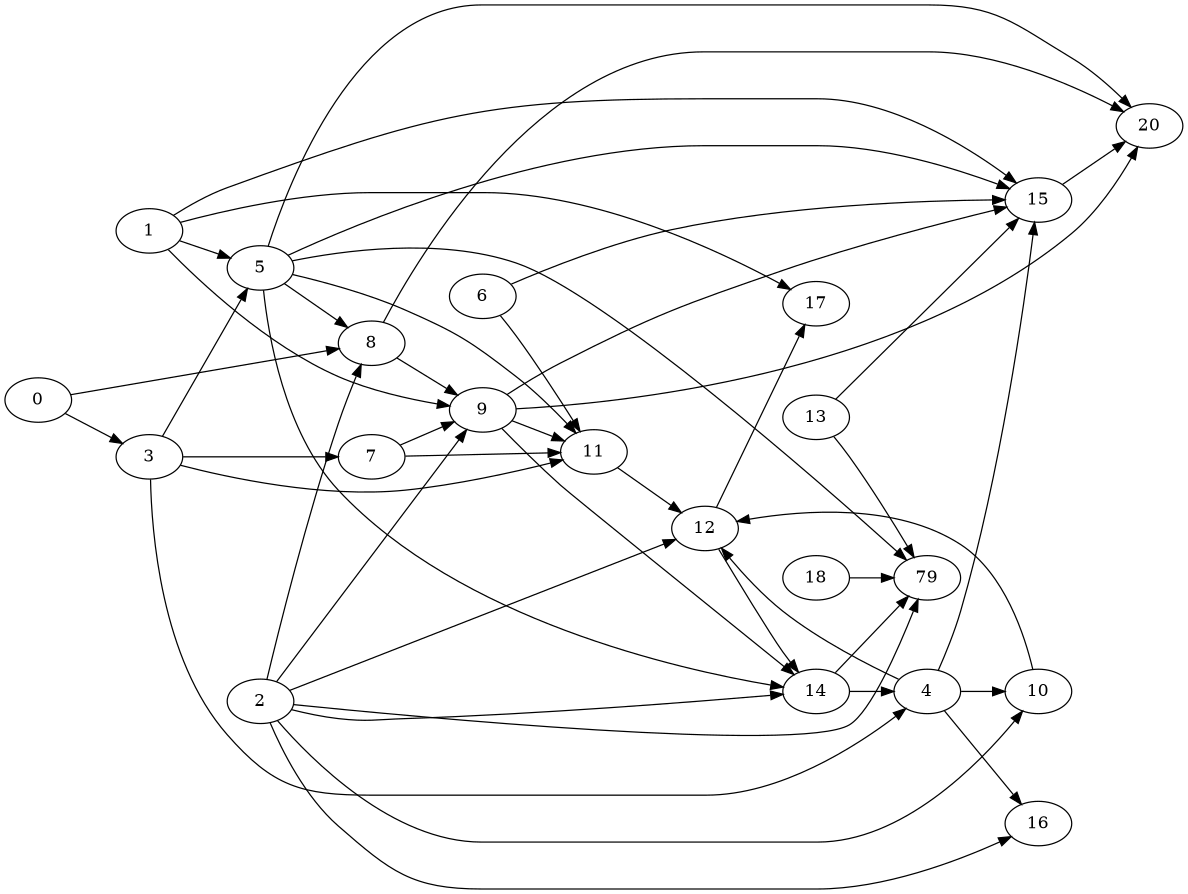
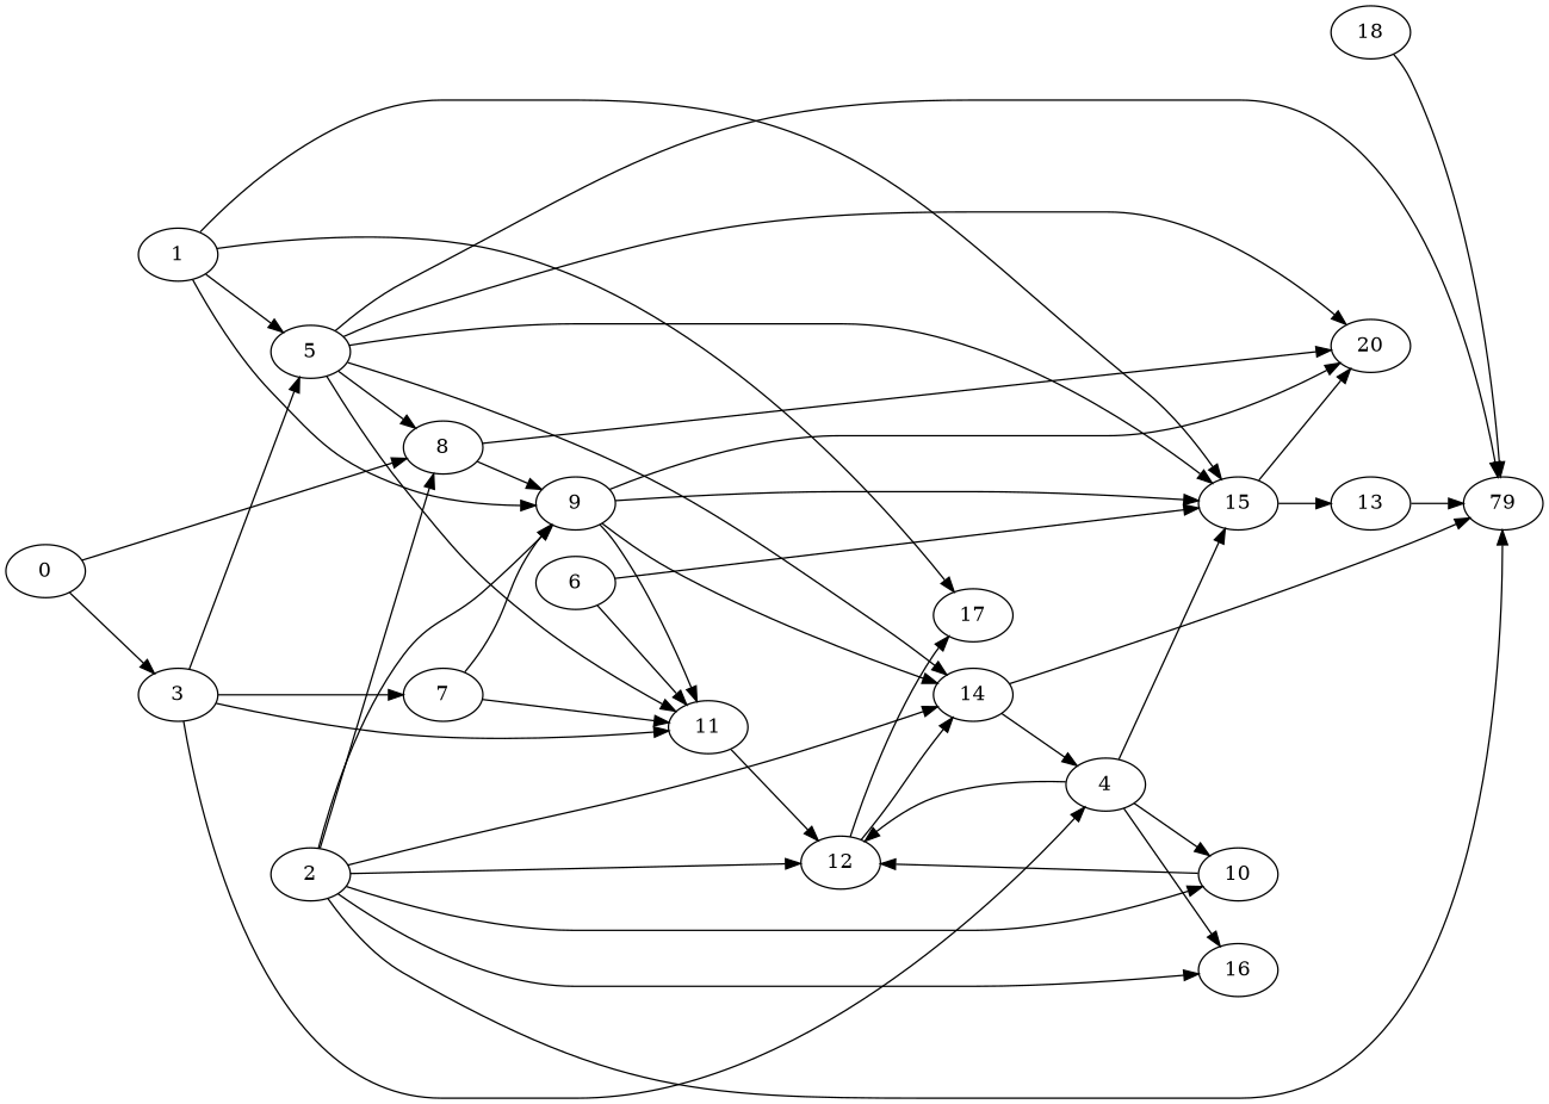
  digraph {
    "Duplicate states"=0
    GraphType=Random
    "Max states in OPEN"=0
    Modes="120000ms; topo-ordered tasks, ; Pruning: task equivalence, fixed order ready list, ; F-value: ; Optimisation: best schedule length (SL) optimisation on equal, "
    NumberOfTasks=21
    "Pruned using list schedule length"=121423
    "States removed from OPEN"=0
    TargetSystem="Homogeneous-2"
    "Time to schedule (ms)"=734
    "Total idle time"=0
    "Total schedule length"=1463
    "Total sequential time"=2926
    "Total states created"=275785
    rankdir=LR
    node ["Finish time"=1463 Processor=0 "Start time"=0 Weight=171]
    edge [Weight=4]
    0 ["Finish time"=171 "Start time"=133 Weight=38]
    3 ["Finish time"=342 "Start time"=171]
    8 ["Finish time"=855 Processor=1 "Start time"=665 Weight=190]
    5 ["Finish time"=627 "Start time"=475 Weight=152]
    7 ["Finish time"=665 Processor=1 "Start time"=494]
    4 ["Finish time"=494 Processor=1 "Start time"=361 Weight=133]
    11 ["Finish time"=1121 Processor=1 "Start time"=931 Weight=190]
    9 ["Finish time"=931 Processor=1 "Start time"=855 Weight=76]
    20 [Processor=1 "Start time"=1311 Weight=152]
    15 ["Finish time"=1273 "Start time"=1140 Weight=133]
    14 ["Finish time"=1311 Processor=1 "Start time"=1254 Weight=57]
    n12 ["Start time"=1349 Weight=114 label=79]
    10 ["Finish time"=969 "Start time"=798]
    12 ["Finish time"=1254 Processor=1 "Start time"=1121 Weight=133]
    16 ["Finish time"=798 "Start time"=627]
    1 ["Finish time"=361 Processor=1 "Start time"=190]
    17 ["Finish time"=1349 "Start time"=1273 Weight=76]
    2 ["Finish time"=475 "Start time"=342 Weight=133]
    6 ["Finish time"=190 Processor=1 Weight=190]
    13 ["Finish time"=1140 "Start time"=969]
    18 ["Finish time"=133 Weight=133]
    0 -> 3 [Weight=9]
    0 -> 8 [Weight=3]
    3 -> 5
    3 -> 7
    3 -> 4
    3 -> 11 [Weight=7]
    8 -> 9 [Weight=8]
    8 -> 20 [Weight=10]
    5 -> 8 [Weight=10]
    5 -> 11 [Weight=9]
    5 -> 20 [Weight=9]
    5 -> 15 [Weight=8]
    5 -> 14 [Weight=8]
    5 -> n12
    7 -> 11 [Weight=6]
    7 -> 9
    4 -> 15 [Weight=8]
    4 -> 10 [Weight=9]
    4 -> 12 [Weight=7]
    4 -> 16
    11 -> 12 [Weight=8]
    9 -> 11 [Weight=2]
    9 -> 20 [Weight=3]
    9 -> 15 [Weight=2]
    9 -> 14 [Weight=6]
    15 -> 20 [Weight=5]
    14 -> 4 [Weight=3]
    14 -> n12 [Weight=3]
    10 -> 12 [Weight=10]
    12 -> 14 [Weight=10]
    12 -> 17 [Weight=2]
    1 -> 5 [Weight=10]
    1 -> 9 [Weight=5]
    1 -> 15 [Weight=9]
    1 -> 17 [Weight=9]
    2 -> 8 [Weight=2]
    2 -> 9 [Weight=2]
    2 -> 14
    2 -> n12 [Weight=10]
    2 -> 10 [Weight=5]
    2 -> 12 [Weight=10]
    2 -> 16 [Weight=10]
    6 -> 11
    6 -> 15 [Weight=2]
-   13 -> 15
+   15 -> 13
    13 -> n12 [Weight=7]
    18 -> n12 [Weight=10]
  }
